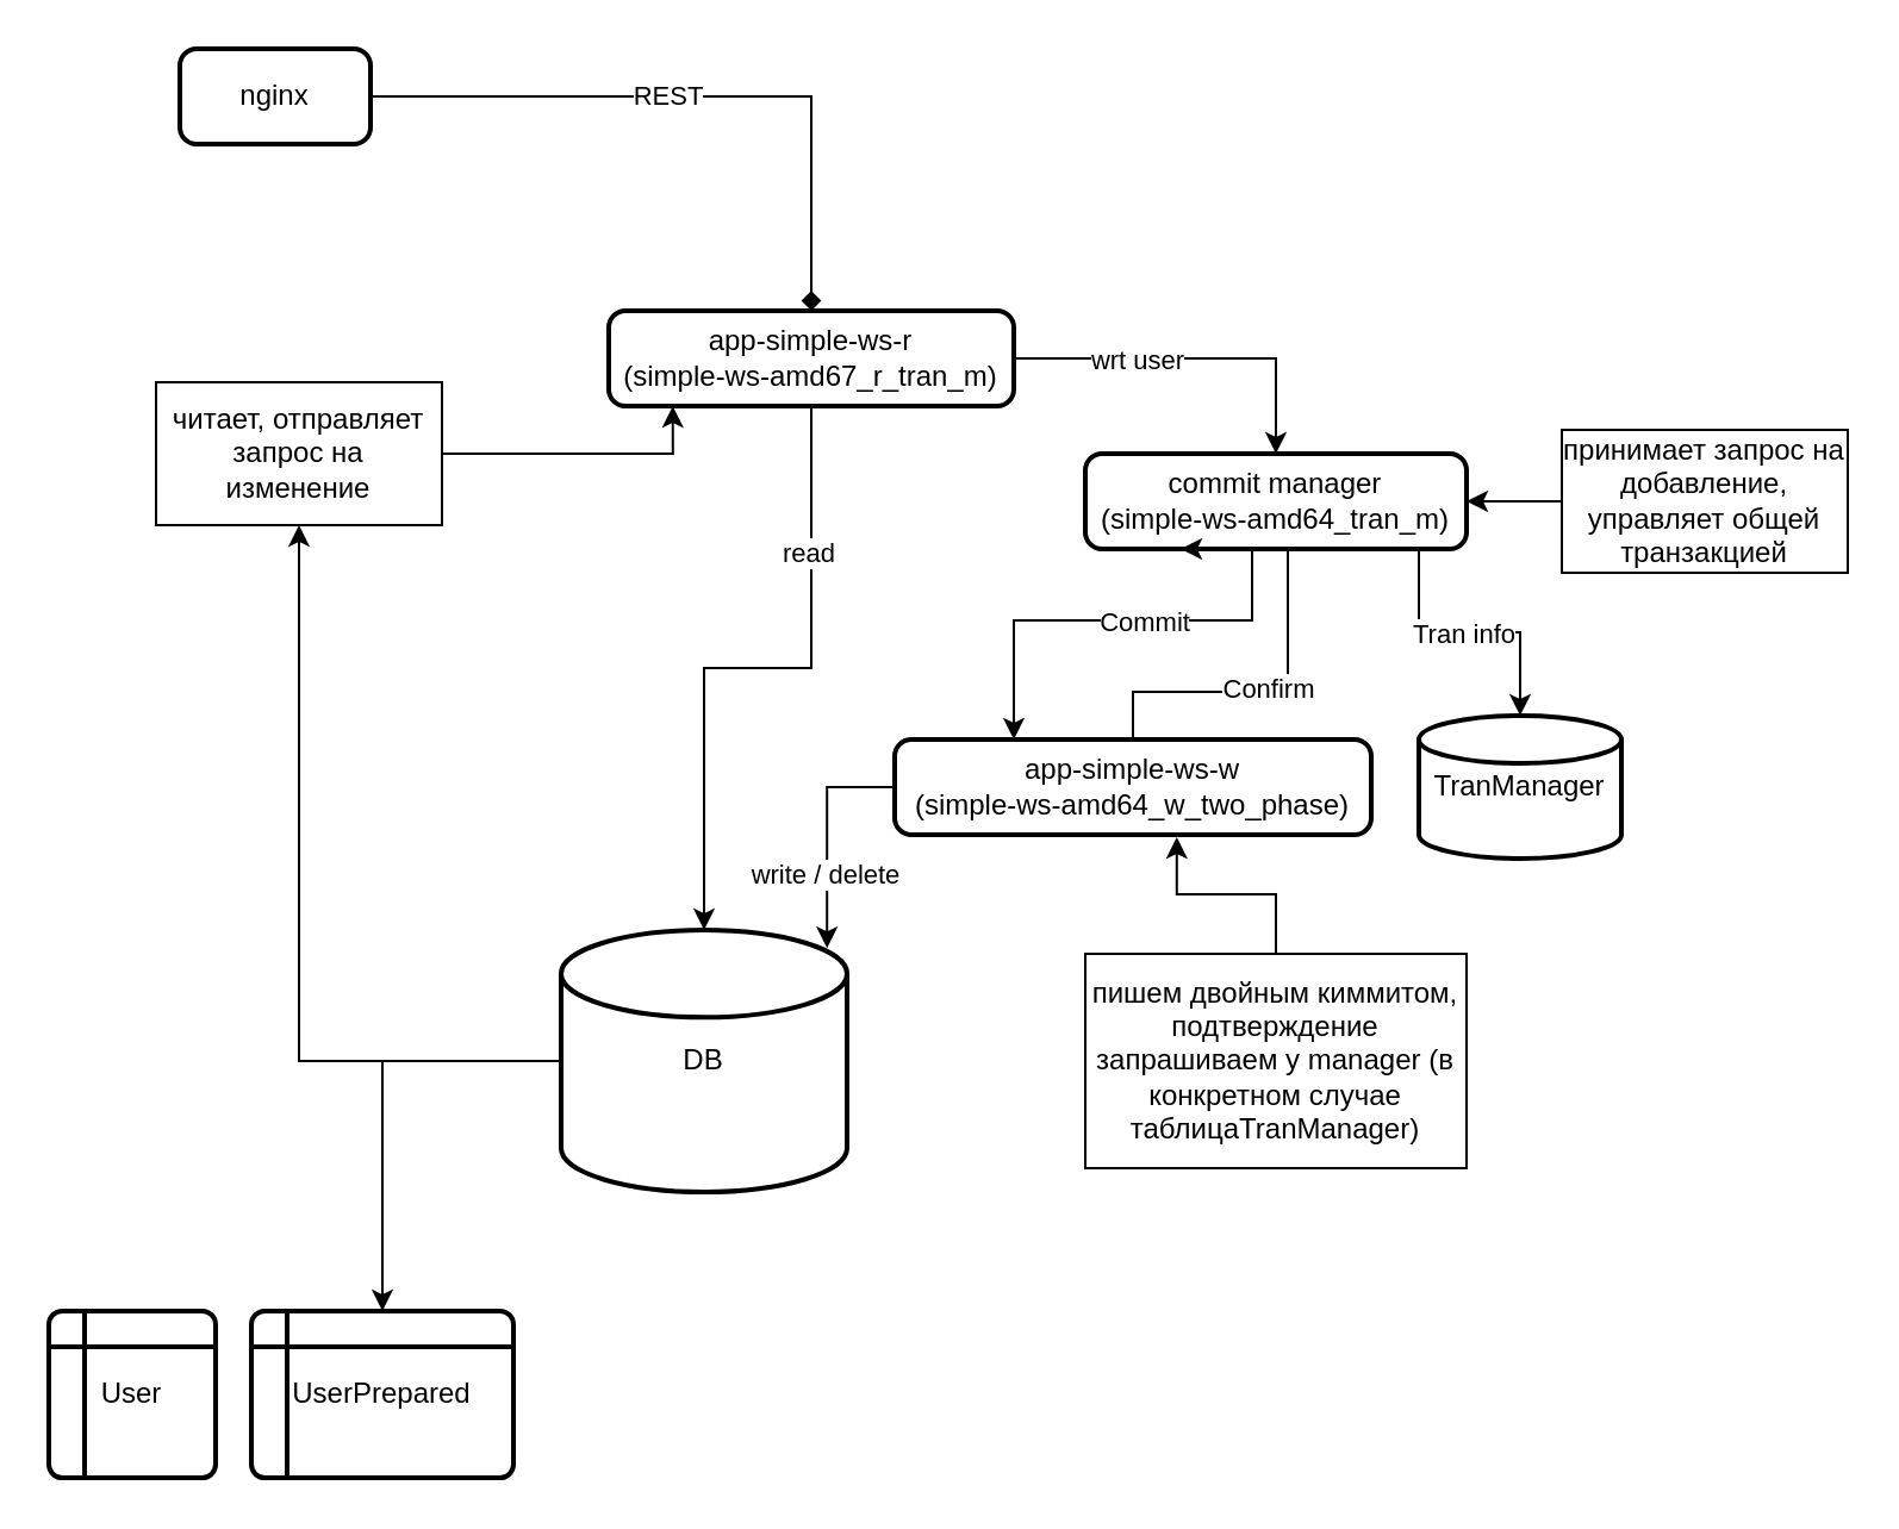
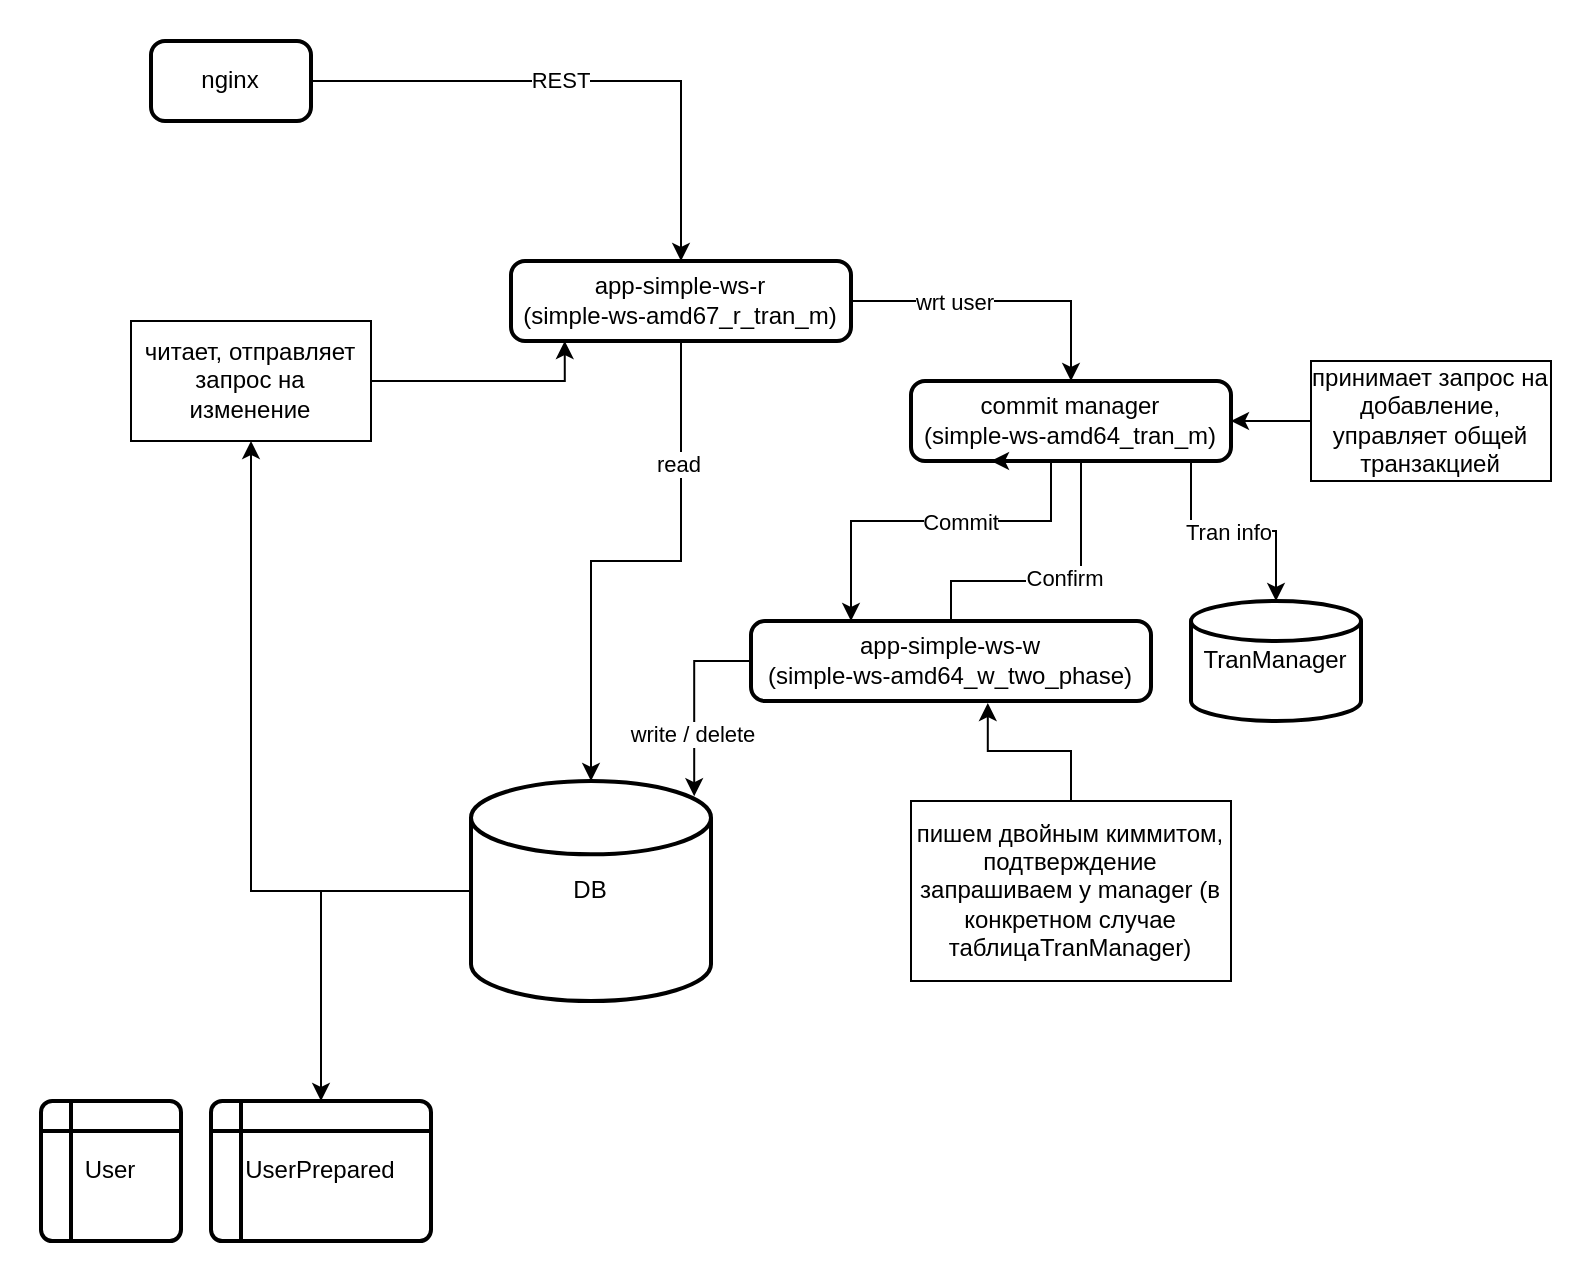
  <mxCell id="0" />
  <mxCell id="1" parent="0" />
  <mxCell id="2" style="edgeStyle=orthogonalEdgeStyle;rounded=0;orthogonalLoop=1;jettySize=auto;html=1;" parent="1" source="4" target="30" edge="1"><mxGeometry relative="1" as="geometry" /></mxCell>
  <mxCell id="3" style="edgeStyle=orthogonalEdgeStyle;rounded=0;orthogonalLoop=1;jettySize=auto;html=1;entryX=0.5;entryY=0;entryDx=0;entryDy=0;" parent="1" source="4" target="24" edge="1"><mxGeometry relative="1" as="geometry"><mxPoint x="135" y="620" as="targetPoint" /></mxGeometry></mxCell>
  <mxCell id="4" value="DB" style="strokeWidth=2;html=1;shape=mxgraph.flowchart.database;whiteSpace=wrap;" parent="1" vertex="1"><mxGeometry x="235" y="390" width="120" height="110" as="geometry" /></mxCell>
  <mxCell id="5" value="TranManager" style="strokeWidth=2;html=1;shape=mxgraph.flowchart.database;whiteSpace=wrap;" parent="1" vertex="1"><mxGeometry x="595" y="300" width="85" height="60" as="geometry" /></mxCell>
- <mxCell id="6" style="edgeStyle=orthogonalEdgeStyle;rounded=0;orthogonalLoop=1;jettySize=auto;html=1;entryX=0.5;entryY=0;entryDx=0;entryDy=0;endArrow=diamond;" parent="1" source="8" target="13" edge="1"><mxGeometry relative="1" as="geometry" /></mxCell>
+ <mxCell id="6" style="edgeStyle=orthogonalEdgeStyle;rounded=0;orthogonalLoop=1;jettySize=auto;html=1;entryX=0.5;entryY=0;entryDx=0;entryDy=0;" parent="1" source="8" target="13" edge="1"><mxGeometry relative="1" as="geometry" /></mxCell>
  <mxCell id="7" value="REST" style="edgeLabel;html=1;align=center;verticalAlign=middle;resizable=0;points=[];" parent="6" vertex="1" connectable="0"><mxGeometry x="-0.1" y="1" relative="1" as="geometry"><mxPoint as="offset" /></mxGeometry></mxCell>
  <mxCell id="8" value="nginx" style="rounded=1;whiteSpace=wrap;html=1;absoluteArcSize=1;arcSize=14;strokeWidth=2;" parent="1" vertex="1"><mxGeometry x="75" y="20" width="80" height="40" as="geometry" /></mxCell>
  <mxCell id="9" style="edgeStyle=orthogonalEdgeStyle;rounded=0;orthogonalLoop=1;jettySize=auto;html=1;entryX=0.5;entryY=0;entryDx=0;entryDy=0;" parent="1" source="13" target="16" edge="1"><mxGeometry relative="1" as="geometry" /></mxCell>
  <mxCell id="10" value="wrt user" style="edgeLabel;html=1;align=center;verticalAlign=middle;resizable=0;points=[];" parent="9" vertex="1" connectable="0"><mxGeometry x="-0.325" relative="1" as="geometry"><mxPoint as="offset" /></mxGeometry></mxCell>
  <mxCell id="11" style="edgeStyle=orthogonalEdgeStyle;rounded=0;orthogonalLoop=1;jettySize=auto;html=1;" parent="1" source="13" target="4" edge="1"><mxGeometry relative="1" as="geometry" /></mxCell>
  <mxCell id="12" value="read" style="edgeLabel;html=1;align=center;verticalAlign=middle;resizable=0;points=[];" parent="11" vertex="1" connectable="0"><mxGeometry x="-0.54" y="-2" relative="1" as="geometry"><mxPoint as="offset" /></mxGeometry></mxCell>
  <mxCell id="13" value="&lt;div&gt;app-simple-ws-r&lt;br&gt;(simple-ws-amd67_r_tran_m)&lt;/div&gt;" style="rounded=1;whiteSpace=wrap;html=1;absoluteArcSize=1;arcSize=14;strokeWidth=2;" parent="1" vertex="1"><mxGeometry x="255" y="130" width="170" height="40" as="geometry" /></mxCell>
  <mxCell id="14" style="edgeStyle=orthogonalEdgeStyle;rounded=0;orthogonalLoop=1;jettySize=auto;html=1;entryX=0.25;entryY=0;entryDx=0;entryDy=0;" parent="1" target="19" edge="1"><mxGeometry relative="1" as="geometry"><mxPoint x="525" y="220" as="sourcePoint" /><mxPoint x="425" y="300" as="targetPoint" /><Array as="points"><mxPoint x="525" y="260" /><mxPoint x="425" y="260" /></Array></mxGeometry></mxCell>
  <mxCell id="15" value="Commit" style="edgeLabel;html=1;align=center;verticalAlign=middle;resizable=0;points=[];" parent="14" vertex="1" connectable="0"><mxGeometry x="-0.1" relative="1" as="geometry"><mxPoint as="offset" /></mxGeometry></mxCell>
  <mxCell id="16" value="commit manager&lt;br&gt;(simple-ws-amd64_tran_m&lt;span style=&quot;background-color: initial;&quot;&gt;)&lt;/span&gt;" style="rounded=1;whiteSpace=wrap;html=1;absoluteArcSize=1;arcSize=14;strokeWidth=2;" parent="1" vertex="1"><mxGeometry x="455" y="190" width="160" height="40" as="geometry" /></mxCell>
  <mxCell id="17" style="edgeStyle=orthogonalEdgeStyle;rounded=0;orthogonalLoop=1;jettySize=auto;html=1;entryX=0.25;entryY=1;entryDx=0;entryDy=0;" edge="1" parent="1" source="19" target="16"><mxGeometry relative="1" as="geometry"><Array as="points"><mxPoint x="475" y="290" /><mxPoint x="540" y="290" /></Array></mxGeometry></mxCell>
  <mxCell id="18" value="Confirm" style="edgeLabel;html=1;align=center;verticalAlign=middle;resizable=0;points=[];" vertex="1" connectable="0" parent="17"><mxGeometry x="-0.2" y="2" relative="1" as="geometry"><mxPoint as="offset" /></mxGeometry></mxCell>
  <mxCell id="19" value="app-simple-ws-w&lt;br&gt;(simple-ws-amd64_w_two_phase&lt;span style=&quot;background-color: initial;&quot;&gt;)&lt;/span&gt;" style="rounded=1;whiteSpace=wrap;html=1;absoluteArcSize=1;arcSize=14;strokeWidth=2;" parent="1" vertex="1"><mxGeometry x="375" y="310" width="200" height="40" as="geometry" /></mxCell>
  <mxCell id="20" style="edgeStyle=orthogonalEdgeStyle;rounded=0;orthogonalLoop=1;jettySize=auto;html=1;entryX=0.93;entryY=0.069;entryDx=0;entryDy=0;entryPerimeter=0;" parent="1" source="19" target="4" edge="1"><mxGeometry relative="1" as="geometry" /></mxCell>
  <mxCell id="21" value="write / delete" style="edgeLabel;html=1;align=center;verticalAlign=middle;resizable=0;points=[];" parent="20" vertex="1" connectable="0"><mxGeometry x="0.356" y="-1" relative="1" as="geometry"><mxPoint as="offset" /></mxGeometry></mxCell>
  <mxCell id="22" style="edgeStyle=orthogonalEdgeStyle;rounded=0;orthogonalLoop=1;jettySize=auto;html=1;entryX=0.5;entryY=0;entryDx=0;entryDy=0;entryPerimeter=0;" parent="1" source="16" target="5" edge="1"><mxGeometry relative="1" as="geometry"><Array as="points"><mxPoint x="595" y="265" /><mxPoint x="638" y="265" /></Array></mxGeometry></mxCell>
  <mxCell id="23" value="Tran info" style="edgeLabel;html=1;align=center;verticalAlign=middle;resizable=0;points=[];" parent="22" vertex="1" connectable="0"><mxGeometry x="-0.057" relative="1" as="geometry"><mxPoint as="offset" /></mxGeometry></mxCell>
  <mxCell id="24" value="UserPrepared" style="shape=internalStorage;whiteSpace=wrap;html=1;dx=15;dy=15;rounded=1;arcSize=8;strokeWidth=2;" parent="1" vertex="1"><mxGeometry x="105" y="550" width="110" height="70" as="geometry" /></mxCell>
  <mxCell id="25" value="User" style="shape=internalStorage;whiteSpace=wrap;html=1;dx=15;dy=15;rounded=1;arcSize=8;strokeWidth=2;" parent="1" vertex="1"><mxGeometry x="20" y="550" width="70" height="70" as="geometry" /></mxCell>
  <mxCell id="26" value="пишем двойным киммитом, подтверждение запрашиваем у manager (в конкретном случае таблицаTranManager&lt;span style=&quot;background-color: initial;&quot;&gt;)&lt;/span&gt;" style="rounded=0;whiteSpace=wrap;html=1;" vertex="1" parent="1"><mxGeometry x="455" y="400" width="160" height="90" as="geometry" /></mxCell>
  <mxCell id="27" style="edgeStyle=orthogonalEdgeStyle;rounded=0;orthogonalLoop=1;jettySize=auto;html=1;entryX=0.592;entryY=1.025;entryDx=0;entryDy=0;entryPerimeter=0;" edge="1" parent="1" source="26" target="19"><mxGeometry relative="1" as="geometry" /></mxCell>
  <mxCell id="28" style="edgeStyle=orthogonalEdgeStyle;rounded=0;orthogonalLoop=1;jettySize=auto;html=1;entryX=1;entryY=0.5;entryDx=0;entryDy=0;" edge="1" parent="1" source="29" target="16"><mxGeometry relative="1" as="geometry" /></mxCell>
  <mxCell id="29" value="принимает запрос на добавление, управляет общей транзакцией" style="rounded=0;whiteSpace=wrap;html=1;" vertex="1" parent="1"><mxGeometry x="655" y="180" width="120" height="60" as="geometry" /></mxCell>
  <mxCell id="30" value="читает, отправляет запрос на изменение" style="rounded=0;whiteSpace=wrap;html=1;" vertex="1" parent="1"><mxGeometry x="65" y="160" width="120" height="60" as="geometry" /></mxCell>
  <mxCell id="31" style="edgeStyle=orthogonalEdgeStyle;rounded=0;orthogonalLoop=1;jettySize=auto;html=1;entryX=0.158;entryY=1;entryDx=0;entryDy=0;entryPerimeter=0;" edge="1" parent="1" source="30" target="13"><mxGeometry relative="1" as="geometry" /></mxCell>
